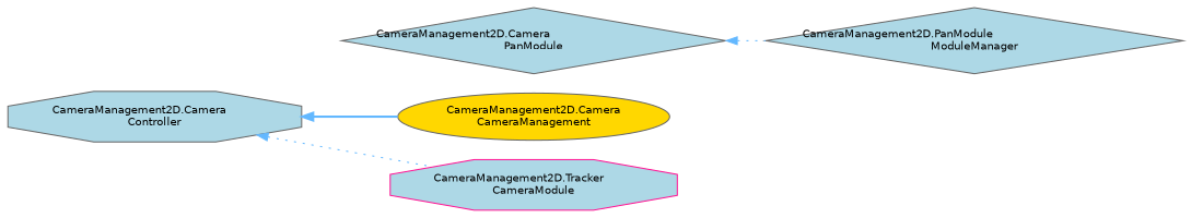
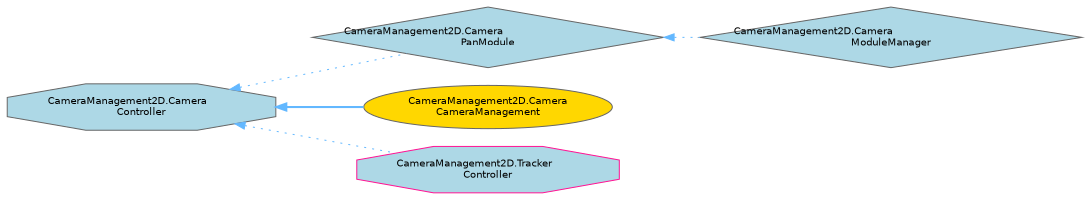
  digraph {
    rankdir=LR
    node [color=gray40 fillcolor=lightblue fontname=Helvetica fontsize=10 shape=octagon style=filled]
    edge [color=steelblue1 dir=back fontname=Helvetica fontsize=10 labelfontname=Helvetica labelfontsize=10 style=dotted]
    n1 [height=0.2 label="CameraManagement2D.Camera\lController" width=0.4]
    n2 [height=0.2 label="CameraManagement2D.Camera\lPanModule" shape=diamond width=0.4]
    n3 [fillcolor=gold height=0.2 label="CameraManagement2D.Camera\lCameraManagement" shape=ellipse width=0.4]
-   n4 [color=deeppink height=0.2 label="CameraManagement2D.Tracker\lCameraModule" width=0.4]
-   n5 [height=0.2 label="CameraManagement2D.PanModule\lModuleManager" shape=diamond width=0.4]
+   n4 [color=deeppink height=0.2 label="CameraManagement2D.Tracker\lController" width=0.4]
+   n5 [height=0.2 label="CameraManagement2D.Camera\lModuleManager" shape=diamond width=0.4]
+   n1 -> n2
    n1 -> n3 [style=bold]
    n1 -> n4
    n2 -> n5
  }
